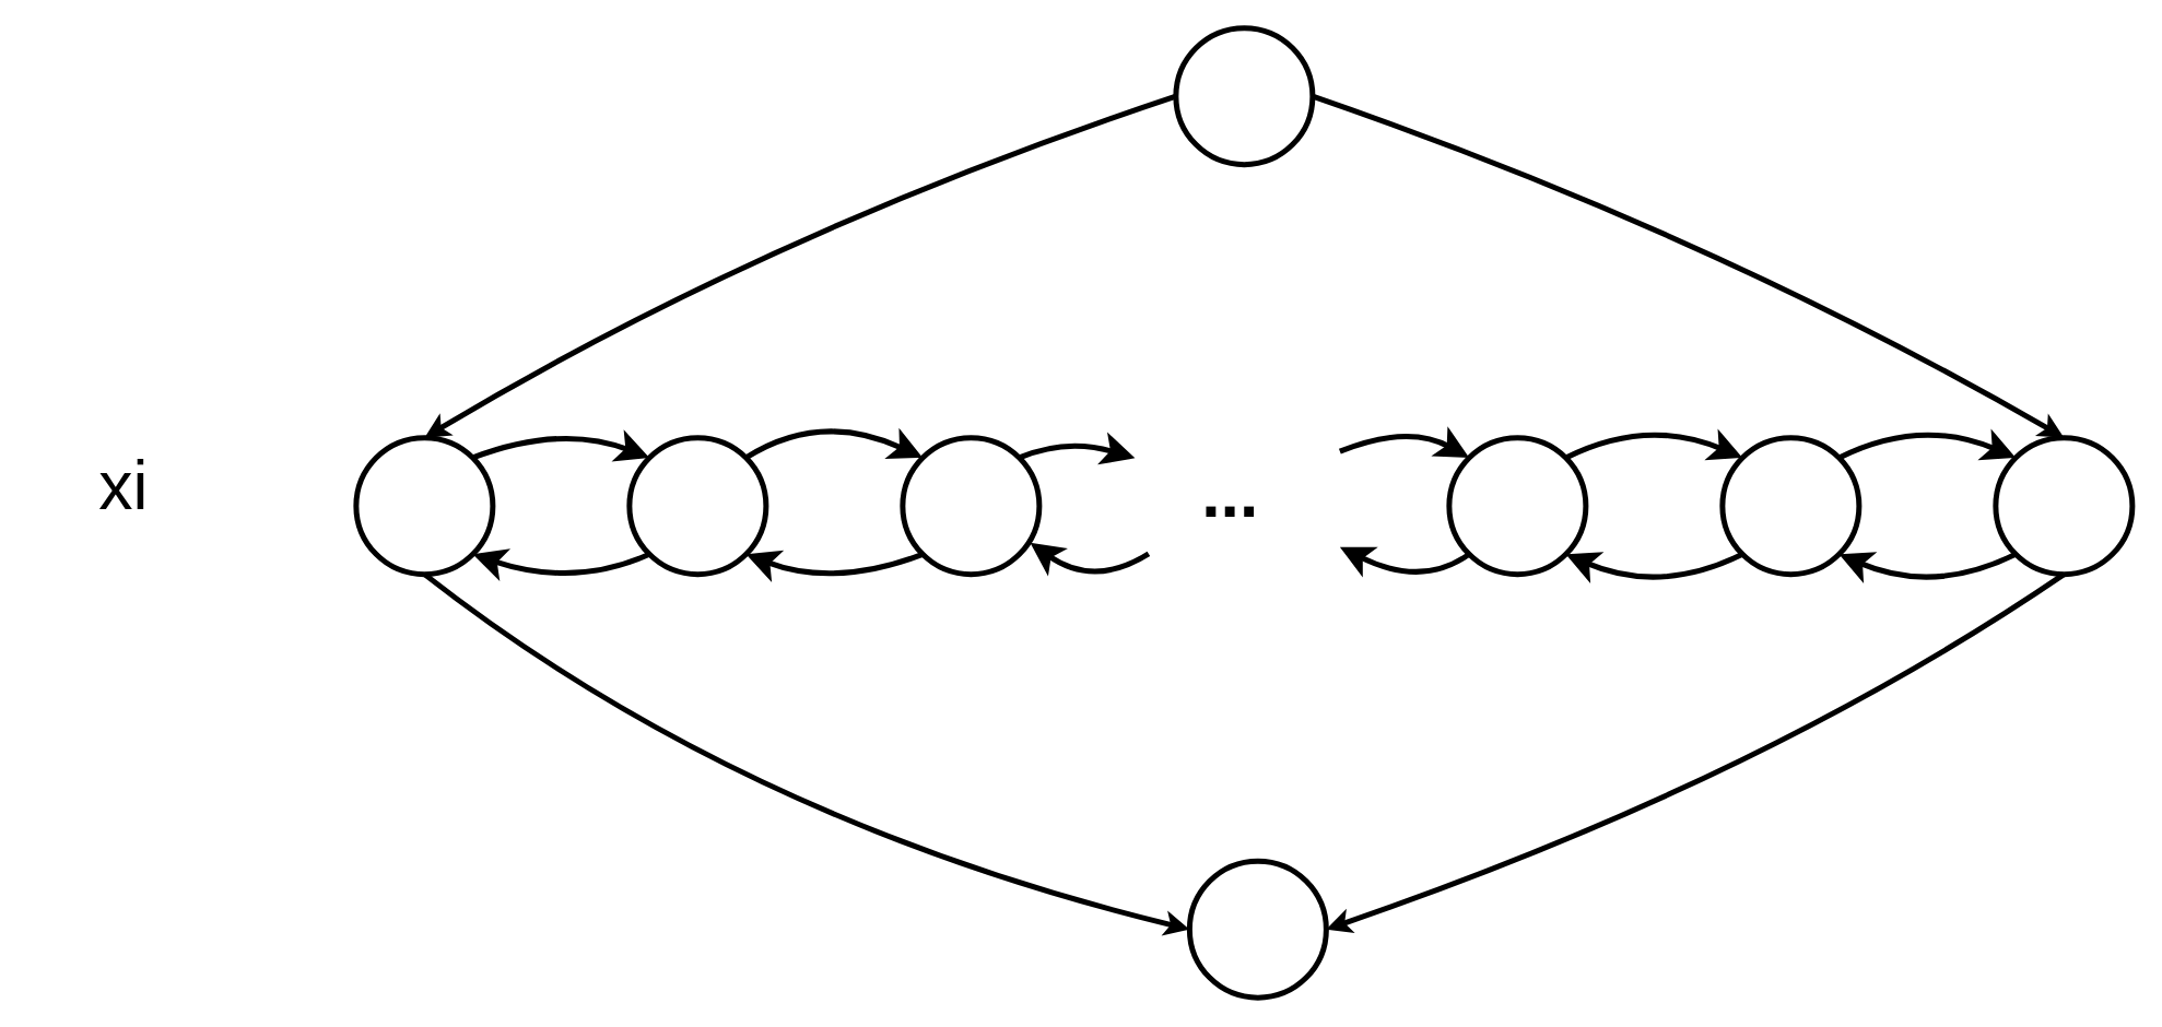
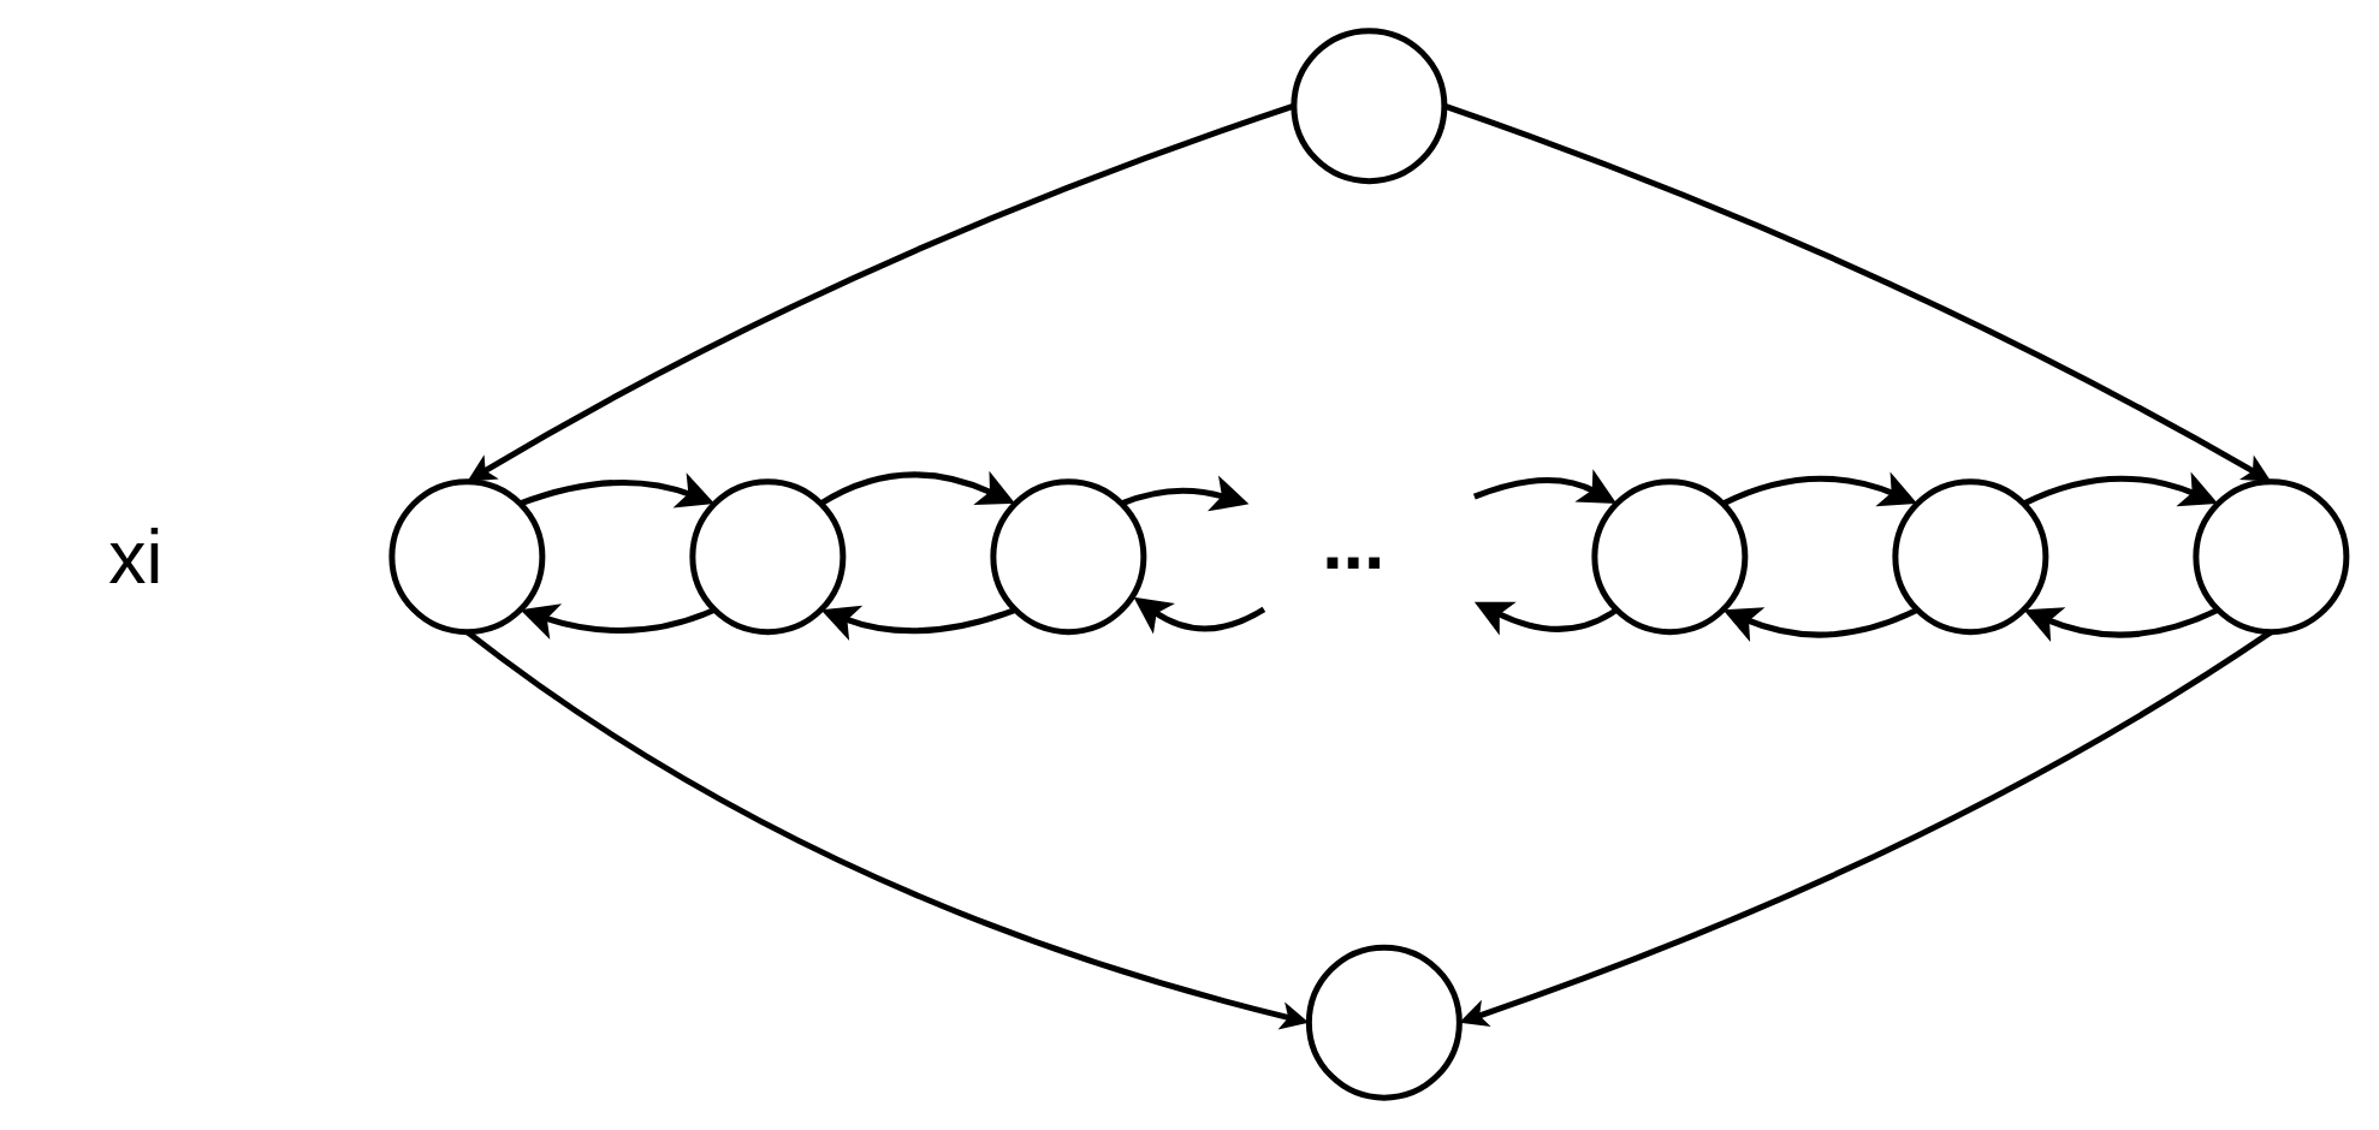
  <mxCell id="0" />
  <mxCell id="1" parent="0" />
  <mxCell id="2" value="" style="ellipse;whiteSpace=wrap;html=1;aspect=fixed;strokeWidth=4;" vertex="1" parent="1"><mxGeometry x="860" y="20" width="100" height="100" as="geometry" /></mxCell>
  <mxCell id="3" value="" style="ellipse;whiteSpace=wrap;html=1;aspect=fixed;strokeWidth=4;" vertex="1" parent="1"><mxGeometry x="260" y="320" width="100" height="100" as="geometry" /></mxCell>
  <mxCell id="4" value="" style="ellipse;whiteSpace=wrap;html=1;aspect=fixed;strokeWidth=4;" vertex="1" parent="1"><mxGeometry x="460" y="320" width="100" height="100" as="geometry" /></mxCell>
  <mxCell id="5" value="" style="ellipse;whiteSpace=wrap;html=1;aspect=fixed;strokeWidth=4;" vertex="1" parent="1"><mxGeometry x="660" y="320" width="100" height="100" as="geometry" /></mxCell>
  <mxCell id="6" value="" style="ellipse;whiteSpace=wrap;html=1;aspect=fixed;strokeWidth=4;" vertex="1" parent="1"><mxGeometry x="1060" y="320" width="100" height="100" as="geometry" /></mxCell>
  <mxCell id="7" value="" style="ellipse;whiteSpace=wrap;html=1;aspect=fixed;strokeWidth=4;" vertex="1" parent="1"><mxGeometry x="1260" y="320" width="100" height="100" as="geometry" /></mxCell>
  <mxCell id="8" value="" style="ellipse;whiteSpace=wrap;html=1;aspect=fixed;strokeWidth=4;" vertex="1" parent="1"><mxGeometry x="1460" y="320" width="100" height="100" as="geometry" /></mxCell>
  <mxCell id="9" value="" style="endArrow=classic;html=1;exitX=1;exitY=0;exitDx=0;exitDy=0;entryX=0;entryY=0;entryDx=0;entryDy=0;curved=1;strokeWidth=4;endSize=12;" edge="1" parent="1" source="3" target="4"><mxGeometry width="50" height="50" relative="1" as="geometry"><mxPoint x="260" y="490" as="sourcePoint" /><mxPoint x="310" y="440" as="targetPoint" /><Array as="points"><mxPoint x="410" y="310" /></Array></mxGeometry></mxCell>
  <mxCell id="10" value="" style="endArrow=classic;html=1;entryX=1;entryY=1;entryDx=0;entryDy=0;exitX=0;exitY=1;exitDx=0;exitDy=0;strokeColor=#000000;curved=1;strokeWidth=4;endSize=12;" edge="1" parent="1" source="4" target="3"><mxGeometry width="50" height="50" relative="1" as="geometry"><mxPoint x="260" y="490" as="sourcePoint" /><mxPoint x="310" y="440" as="targetPoint" /><Array as="points"><mxPoint x="420" y="430" /></Array></mxGeometry></mxCell>
  <mxCell id="11" value="" style="endArrow=classic;html=1;exitX=1;exitY=0;exitDx=0;exitDy=0;entryX=0;entryY=0;entryDx=0;entryDy=0;curved=1;strokeWidth=4;endSize=12;" edge="1" parent="1" source="4" target="5"><mxGeometry width="50" height="50" relative="1" as="geometry"><mxPoint x="355.355" y="305.645" as="sourcePoint" /><mxPoint x="484.645" y="305.645" as="targetPoint" /><Array as="points"><mxPoint x="600" y="300" /></Array></mxGeometry></mxCell>
  <mxCell id="12" value="" style="endArrow=classic;html=1;entryX=1;entryY=1;entryDx=0;entryDy=0;exitX=0;exitY=1;exitDx=0;exitDy=0;strokeColor=#000000;curved=1;strokeWidth=4;endSize=12;" edge="1" parent="1" source="5" target="4"><mxGeometry width="50" height="50" relative="1" as="geometry"><mxPoint x="484.645" y="415.355" as="sourcePoint" /><mxPoint x="355.355" y="415.355" as="targetPoint" /><Array as="points"><mxPoint x="610" y="430" /></Array></mxGeometry></mxCell>
  <mxCell id="13" value="" style="endArrow=classic;html=1;exitX=0;exitY=1;exitDx=0;exitDy=0;strokeColor=#000000;curved=1;strokeWidth=4;endSize=12;" edge="1" parent="1" source="6"><mxGeometry width="50" height="50" relative="1" as="geometry"><mxPoint x="494.645" y="425.355" as="sourcePoint" /><mxPoint x="980" y="400" as="targetPoint" /><Array as="points"><mxPoint x="1040" y="430" /></Array></mxGeometry></mxCell>
  <mxCell id="14" value="" style="endArrow=classic;html=1;exitX=1;exitY=0;exitDx=0;exitDy=0;curved=1;strokeWidth=4;endSize=12;" edge="1" parent="1" source="5"><mxGeometry width="50" height="50" relative="1" as="geometry"><mxPoint x="555.355" y="344.645" as="sourcePoint" /><mxPoint x="830" y="335" as="targetPoint" /><Array as="points"><mxPoint x="780" y="320" /></Array></mxGeometry></mxCell>
  <mxCell id="15" value="" style="endArrow=classic;html=1;strokeColor=#000000;curved=1;strokeWidth=4;endSize=12;entryX=0.933;entryY=0.769;entryDx=0;entryDy=0;entryPerimeter=0;" edge="1" parent="1" target="5"><mxGeometry width="50" height="50" relative="1" as="geometry"><mxPoint x="840" y="405" as="sourcePoint" /><mxPoint x="990" y="410" as="targetPoint" /><Array as="points"><mxPoint x="800" y="430" /></Array></mxGeometry></mxCell>
  <mxCell id="16" value="" style="endArrow=classic;html=1;curved=1;strokeWidth=4;endSize=12;entryX=0;entryY=0;entryDx=0;entryDy=0;" edge="1" parent="1" target="6"><mxGeometry width="50" height="50" relative="1" as="geometry"><mxPoint x="980" y="330" as="sourcePoint" /><mxPoint x="840" y="345" as="targetPoint" /><Array as="points"><mxPoint x="1030" y="310" /></Array></mxGeometry></mxCell>
  <mxCell id="17" value="..." style="text;html=1;strokeColor=none;fillColor=none;align=center;verticalAlign=middle;whiteSpace=wrap;rounded=0;fontStyle=1;fontSize=50;" vertex="1" parent="1"><mxGeometry x="870" y="340" width="60" height="40" as="geometry" /></mxCell>
  <mxCell id="18" value="" style="endArrow=classic;html=1;curved=1;strokeWidth=4;endSize=12;entryX=0;entryY=0;entryDx=0;entryDy=0;exitX=1;exitY=0;exitDx=0;exitDy=0;" edge="1" parent="1" source="6" target="7"><mxGeometry width="50" height="50" relative="1" as="geometry"><mxPoint x="1170" y="320" as="sourcePoint" /><mxPoint x="1250" y="320" as="targetPoint" /><Array as="points"><mxPoint x="1204.64" y="305" /></Array></mxGeometry></mxCell>
  <mxCell id="19" value="" style="endArrow=classic;html=1;entryX=1;entryY=1;entryDx=0;entryDy=0;exitX=0;exitY=1;exitDx=0;exitDy=0;strokeColor=#000000;curved=1;strokeWidth=4;endSize=12;" edge="1" parent="1" source="7" target="6"><mxGeometry width="50" height="50" relative="1" as="geometry"><mxPoint x="1279.285" y="410.355" as="sourcePoint" /><mxPoint x="1149.995" y="410.355" as="targetPoint" /><Array as="points"><mxPoint x="1214.64" y="435" /></Array></mxGeometry></mxCell>
  <mxCell id="20" value="" style="endArrow=classic;html=1;exitX=1;exitY=0;exitDx=0;exitDy=0;entryX=0;entryY=0;entryDx=0;entryDy=0;curved=1;strokeWidth=4;endSize=12;" edge="1" parent="1" source="7" target="8"><mxGeometry width="50" height="50" relative="1" as="geometry"><mxPoint x="1349.995" y="339.645" as="sourcePoint" /><mxPoint x="1479.285" y="339.645" as="targetPoint" /><Array as="points"><mxPoint x="1404.64" y="305" /></Array></mxGeometry></mxCell>
  <mxCell id="21" value="" style="endArrow=classic;html=1;entryX=1;entryY=1;entryDx=0;entryDy=0;exitX=0;exitY=1;exitDx=0;exitDy=0;strokeColor=#000000;curved=1;strokeWidth=4;endSize=12;" edge="1" parent="1" source="8" target="7"><mxGeometry width="50" height="50" relative="1" as="geometry"><mxPoint x="1479.285" y="410.355" as="sourcePoint" /><mxPoint x="1349.995" y="410.355" as="targetPoint" /><Array as="points"><mxPoint x="1414.64" y="435" /></Array></mxGeometry></mxCell>
  <mxCell id="22" value="" style="endArrow=classic;html=1;strokeColor=#000000;strokeWidth=4;fontSize=50;entryX=0.5;entryY=0;entryDx=0;entryDy=0;exitX=0;exitY=0.5;exitDx=0;exitDy=0;curved=1;" edge="1" parent="1" source="2" target="3"><mxGeometry width="50" height="50" relative="1" as="geometry"><mxPoint x="260" y="490" as="sourcePoint" /><mxPoint x="310" y="440" as="targetPoint" /><Array as="points"><mxPoint x="560" y="170" /></Array></mxGeometry></mxCell>
  <mxCell id="23" value="" style="endArrow=classic;html=1;strokeColor=#000000;strokeWidth=4;fontSize=50;entryX=0.5;entryY=0;entryDx=0;entryDy=0;exitX=1;exitY=0.5;exitDx=0;exitDy=0;curved=1;" edge="1" parent="1" source="2" target="8"><mxGeometry width="50" height="50" relative="1" as="geometry"><mxPoint x="260" y="490" as="sourcePoint" /><mxPoint x="310" y="440" as="targetPoint" /><Array as="points"><mxPoint x="1250" y="170" /></Array></mxGeometry></mxCell>
  <mxCell id="24" value="" style="ellipse;whiteSpace=wrap;html=1;aspect=fixed;strokeWidth=4;" vertex="1" parent="1"><mxGeometry x="870" y="630" width="100" height="100" as="geometry" /></mxCell>
  <mxCell id="25" value="" style="endArrow=classic;html=1;strokeColor=#000000;strokeWidth=4;fontSize=50;entryX=1;entryY=0.5;entryDx=0;entryDy=0;exitX=0.5;exitY=1;exitDx=0;exitDy=0;curved=1;" edge="1" parent="1" source="8" target="24"><mxGeometry width="50" height="50" relative="1" as="geometry"><mxPoint x="260" y="800" as="sourcePoint" /><mxPoint x="310" y="750" as="targetPoint" /><Array as="points"><mxPoint x="1290" y="570" /></Array></mxGeometry></mxCell>
  <mxCell id="26" value="" style="endArrow=classic;html=1;strokeColor=#000000;strokeWidth=4;fontSize=50;entryX=0;entryY=0.5;entryDx=0;entryDy=0;exitX=0.5;exitY=1;exitDx=0;exitDy=0;curved=1;" edge="1" parent="1" source="3" target="24"><mxGeometry width="50" height="50" relative="1" as="geometry"><mxPoint x="260" y="800" as="sourcePoint" /><mxPoint x="310" y="750" as="targetPoint" /><Array as="points"><mxPoint x="540" y="600" /></Array></mxGeometry></mxCell>
- <mxCell id="27" value="xi" style="text;html=1;strokeColor=none;fillColor=none;align=center;verticalAlign=middle;whiteSpace=wrap;rounded=0;fontSize=50;" vertex="1" parent="1"><mxGeometry x="20" y="325" width="140" height="60" as="geometry" /></mxCell>
+ <mxCell id="27" value="xi" style="text;html=1;strokeColor=none;fillColor=none;align=center;verticalAlign=middle;whiteSpace=wrap;rounded=0;fontSize=50;" vertex="1" parent="1"><mxGeometry x="20" y="340" width="140" height="60" as="geometry" /></mxCell>
